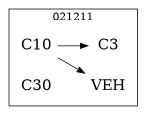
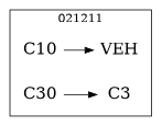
  strict digraph {
    rankdir=LR
    node [fontsize=20 shape=plaintext]
    n1 [label=VEH]
    n2 [label=C3]
    n3 [label=C10]
    n4 [label=C30]
    subgraph cluster_1 {
      label=021211
      labeldoc=t
      n1
      n2
      n3
      n4
    }
    n3 -> n1
-   n3 -> n2
+   n4 -> n2
  }
